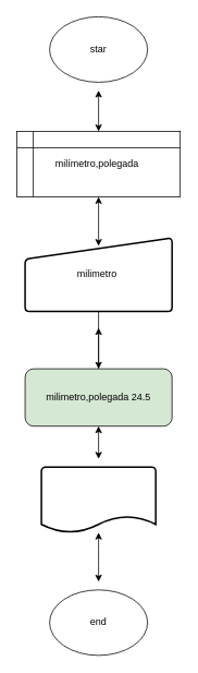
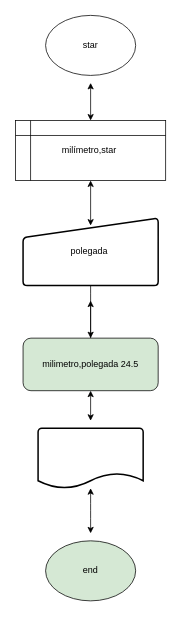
  <mxCell id="0" />
  <mxCell id="1" parent="0" />
  <mxCell id="2" value="star" style="ellipse;whiteSpace=wrap;html=1;" vertex="1" parent="1"><mxGeometry x="60" y="20" width="120" height="80" as="geometry" /></mxCell>
- <mxCell id="3" value="milímetro,polegada&amp;nbsp;" style="shape=internalStorage;whiteSpace=wrap;html=1;backgroundOutline=1;" vertex="1" parent="1"><mxGeometry x="20" y="160" width="200" height="80" as="geometry" /></mxCell>
+ <mxCell id="3" value="milímetro,star&amp;nbsp;" style="shape=internalStorage;whiteSpace=wrap;html=1;backgroundOutline=1;" vertex="1" parent="1"><mxGeometry x="20" y="160" width="200" height="80" as="geometry" /></mxCell>
  <mxCell id="4" value="" style="edgeStyle=orthogonalEdgeStyle;rounded=0;orthogonalLoop=1;jettySize=auto;html=1;endArrow=none;" edge="1" parent="1" source="5" target="7"><mxGeometry relative="1" as="geometry"><Array as="points"><mxPoint x="120" y="390" /><mxPoint x="120" y="390" /></Array></mxGeometry></mxCell>
- <mxCell id="5" value="milimetro&amp;nbsp;" style="html=1;strokeWidth=2;shape=manualInput;whiteSpace=wrap;rounded=1;size=26;arcSize=11;" vertex="1" parent="1"><mxGeometry x="30" y="290" width="180" height="90" as="geometry" /></mxCell>
+ <mxCell id="5" value="polegada&amp;nbsp;" style="html=1;strokeWidth=2;shape=manualInput;whiteSpace=wrap;rounded=1;size=26;arcSize=11;" vertex="1" parent="1"><mxGeometry x="30" y="290" width="180" height="90" as="geometry" /></mxCell>
  <mxCell id="6" value="" style="strokeWidth=2;html=1;shape=mxgraph.flowchart.document2;whiteSpace=wrap;size=0.25;" vertex="1" parent="1"><mxGeometry x="50" y="570" width="140" height="80" as="geometry" /></mxCell>
  <mxCell id="7" value="milimetro,polegada 24.5" style="rounded=1;whiteSpace=wrap;html=1;fillColor=#d5e8d4;" vertex="1" parent="1"><mxGeometry x="30" y="450" width="180" height="70" as="geometry" /></mxCell>
- <mxCell id="8" value="end" style="ellipse;whiteSpace=wrap;html=1;" vertex="1" parent="1"><mxGeometry x="60" y="720" width="120" height="80" as="geometry" /></mxCell>
+ <mxCell id="8" value="end" style="ellipse;whiteSpace=wrap;html=1;fillColor=#d5e8d4;" vertex="1" parent="1"><mxGeometry x="60" y="720" width="120" height="80" as="geometry" /></mxCell>
  <mxCell id="9" value="" style="endArrow=classic;startArrow=classic;html=1;" edge="1" parent="1" target="6"><mxGeometry width="50" height="50" relative="1" as="geometry"><mxPoint x="120" y="710" as="sourcePoint" /><mxPoint x="400" y="700" as="targetPoint" /><Array as="points"><mxPoint x="120" y="680" /></Array></mxGeometry></mxCell>
  <mxCell id="10" value="" style="endArrow=classic;startArrow=classic;html=1;" edge="1" parent="1"><mxGeometry width="50" height="50" relative="1" as="geometry"><mxPoint x="120" y="160" as="sourcePoint" /><mxPoint x="120" y="110" as="targetPoint" /></mxGeometry></mxCell>
  <mxCell id="11" value="" style="endArrow=classic;startArrow=classic;html=1;" edge="1" parent="1"><mxGeometry width="50" height="50" relative="1" as="geometry"><mxPoint x="120" y="450" as="sourcePoint" /><mxPoint x="120" y="400" as="targetPoint" /></mxGeometry></mxCell>
  <mxCell id="12" value="" style="endArrow=classic;startArrow=classic;html=1;" edge="1" parent="1"><mxGeometry width="50" height="50" relative="1" as="geometry"><mxPoint x="120" y="300" as="sourcePoint" /><mxPoint x="120" y="240" as="targetPoint" /></mxGeometry></mxCell>
  <mxCell id="13" value="" style="endArrow=classic;startArrow=classic;html=1;" edge="1" parent="1"><mxGeometry width="50" height="50" relative="1" as="geometry"><mxPoint x="120" y="560" as="sourcePoint" /><mxPoint x="120" y="520" as="targetPoint" /><Array as="points" /></mxGeometry></mxCell>
